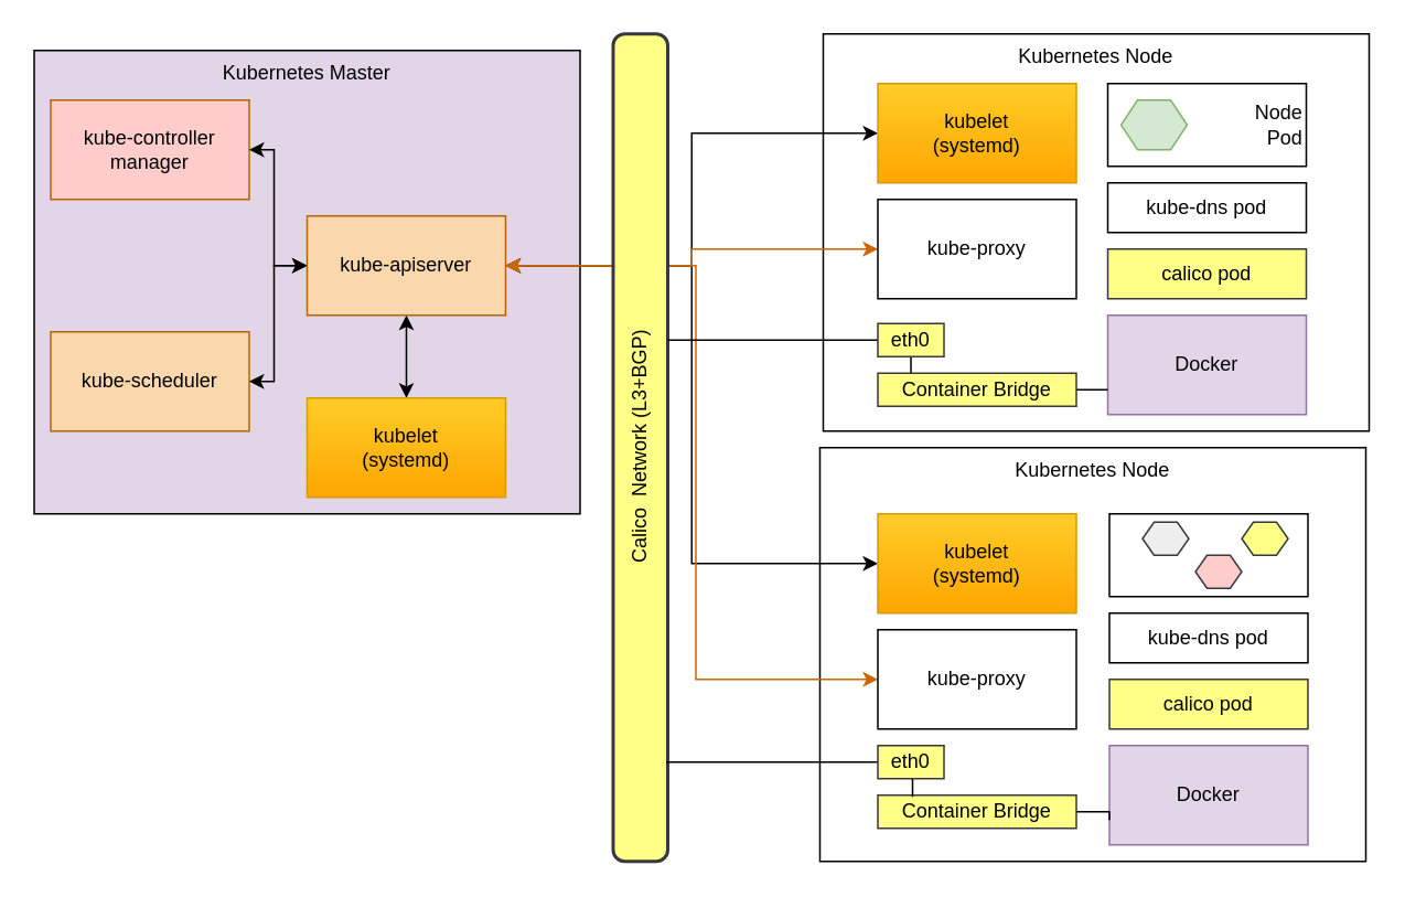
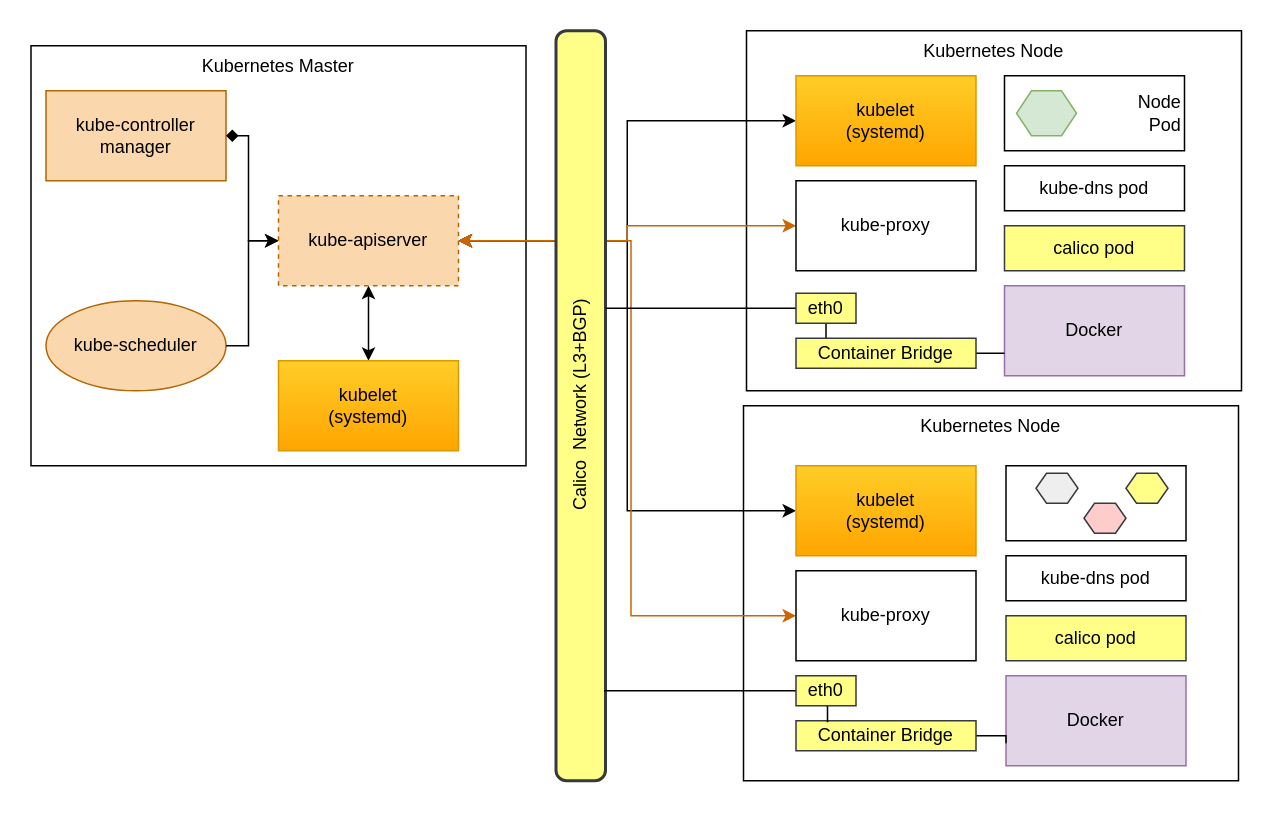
  <mxCell id="0" />
  <mxCell id="1" parent="0" />
- <mxCell id="2" value="Kubernetes Master" style="rounded=0;whiteSpace=wrap;html=1;verticalAlign=top;fillColor=#e1d5e7;" vertex="1" parent="1"><mxGeometry x="20" y="30" width="330" height="280" as="geometry" /></mxCell>
+ <mxCell id="2" value="Kubernetes Master" style="rounded=0;whiteSpace=wrap;html=1;verticalAlign=top;" vertex="1" parent="1"><mxGeometry x="20" y="30" width="330" height="280" as="geometry" /></mxCell>
  <mxCell id="3" value="Kubernetes Node" style="rounded=0;whiteSpace=wrap;html=1;verticalAlign=top;" vertex="1" parent="1"><mxGeometry x="495" y="270" width="330" height="250" as="geometry" /></mxCell>
  <mxCell id="4" value="Kubernetes Node" style="rounded=0;whiteSpace=wrap;html=1;verticalAlign=top;" vertex="1" parent="1"><mxGeometry x="497" y="20" width="330" height="240" as="geometry" /></mxCell>
- <mxCell id="5" value="kube-scheduler" style="rounded=0;whiteSpace=wrap;html=1;fillColor=#fad7ac;strokeColor=#b46504;" vertex="1" parent="1"><mxGeometry x="30" y="200" width="120" height="60" as="geometry" /></mxCell>
- <mxCell id="6" value="&lt;div&gt;kube-controller&lt;/div&gt;&lt;div&gt;manager&lt;br&gt;&lt;/div&gt;" style="rounded=0;whiteSpace=wrap;html=1;fillColor=#ffcccc;strokeColor=#b46504;" vertex="1" parent="1"><mxGeometry x="30" y="60" width="120" height="60" as="geometry" /></mxCell>
+ <mxCell id="5" value="kube-scheduler" style="ellipse;whiteSpace=wrap;html=1;fillColor=#fad7ac;strokeColor=#b46504;" vertex="1" parent="1"><mxGeometry x="30" y="200" width="120" height="60" as="geometry" /></mxCell>
+ <mxCell id="6" value="&lt;div&gt;kube-controller&lt;/div&gt;&lt;div&gt;manager&lt;br&gt;&lt;/div&gt;" style="rounded=0;whiteSpace=wrap;html=1;fillColor=#fad7ac;strokeColor=#b46504;" vertex="1" parent="1"><mxGeometry x="30" y="60" width="120" height="60" as="geometry" /></mxCell>
  <mxCell id="7" style="edgeStyle=orthogonalEdgeStyle;rounded=0;orthogonalLoop=1;jettySize=auto;html=1;exitX=1;exitY=0.5;exitDx=0;exitDy=0;entryX=0;entryY=0.5;entryDx=0;entryDy=0;startArrow=classic;startFill=1;" edge="1" parent="1" source="13" target="16"><mxGeometry relative="1" as="geometry" /></mxCell>
  <mxCell id="8" style="edgeStyle=orthogonalEdgeStyle;rounded=0;orthogonalLoop=1;jettySize=auto;html=1;exitX=1;exitY=0.5;exitDx=0;exitDy=0;entryX=0;entryY=0.5;entryDx=0;entryDy=0;startArrow=classic;startFill=1;" edge="1" parent="1" source="13" target="18"><mxGeometry relative="1" as="geometry" /></mxCell>
  <mxCell id="9" style="edgeStyle=orthogonalEdgeStyle;rounded=0;orthogonalLoop=1;jettySize=auto;html=1;exitX=1;exitY=0.5;exitDx=0;exitDy=0;entryX=0;entryY=0.5;entryDx=0;entryDy=0;startArrow=classic;startFill=1;strokeColor=#CC6600;" edge="1" parent="1" source="13" target="19"><mxGeometry relative="1" as="geometry"><Array as="points"><mxPoint x="420" y="160" /><mxPoint x="420" y="410" /></Array></mxGeometry></mxCell>
- <mxCell id="10" style="edgeStyle=orthogonalEdgeStyle;rounded=0;orthogonalLoop=1;jettySize=auto;html=1;exitX=0;exitY=0.5;exitDx=0;exitDy=0;entryX=1;entryY=0.5;entryDx=0;entryDy=0;startArrow=classic;startFill=1;strokeColor=#000000;" edge="1" parent="1" source="13" target="6"><mxGeometry relative="1" as="geometry"><Array as="points"><mxPoint x="165" y="160" /><mxPoint x="165" y="90" /></Array></mxGeometry></mxCell>
- <mxCell id="11" style="edgeStyle=orthogonalEdgeStyle;rounded=0;orthogonalLoop=1;jettySize=auto;html=1;exitX=0;exitY=0.5;exitDx=0;exitDy=0;entryX=1;entryY=0.5;entryDx=0;entryDy=0;startArrow=classic;startFill=1;strokeColor=#000000;" edge="1" parent="1" source="13" target="5"><mxGeometry relative="1" as="geometry"><Array as="points"><mxPoint x="165" y="160" /><mxPoint x="165" y="230" /></Array></mxGeometry></mxCell>
+ <mxCell id="10" style="edgeStyle=orthogonalEdgeStyle;rounded=0;orthogonalLoop=1;jettySize=auto;html=1;exitX=0;exitY=0.5;exitDx=0;exitDy=0;entryX=1;entryY=0.5;entryDx=0;entryDy=0;startArrow=classic;startFill=1;strokeColor=#000000;endArrow=diamond;" edge="1" parent="1" source="13" target="6"><mxGeometry relative="1" as="geometry"><Array as="points"><mxPoint x="165" y="160" /><mxPoint x="165" y="90" /></Array></mxGeometry></mxCell>
+ <mxCell id="11" style="edgeStyle=orthogonalEdgeStyle;rounded=0;orthogonalLoop=1;jettySize=auto;html=1;exitX=0;exitY=0.5;exitDx=0;exitDy=0;entryX=1;entryY=0.5;entryDx=0;entryDy=0;startArrow=classic;startFill=1;strokeColor=#000000;endArrow=none;" edge="1" parent="1" source="13" target="5"><mxGeometry relative="1" as="geometry"><Array as="points"><mxPoint x="165" y="160" /><mxPoint x="165" y="230" /></Array></mxGeometry></mxCell>
  <mxCell id="12" style="edgeStyle=orthogonalEdgeStyle;rounded=0;orthogonalLoop=1;jettySize=auto;html=1;exitX=0.5;exitY=1;exitDx=0;exitDy=0;entryX=0.5;entryY=0;entryDx=0;entryDy=0;startArrow=classic;startFill=1;strokeColor=#000000;" edge="1" parent="1" source="13" target="21"><mxGeometry relative="1" as="geometry" /></mxCell>
- <mxCell id="13" value="kube-apiserver" style="rounded=0;whiteSpace=wrap;html=1;fillColor=#fad7ac;strokeColor=#b46504;" vertex="1" parent="1"><mxGeometry x="185" y="130" width="120" height="60" as="geometry" /></mxCell>
+ <mxCell id="13" value="kube-apiserver" style="rounded=0;whiteSpace=wrap;html=1;fillColor=#fad7ac;strokeColor=#b46504;dashed=1;" vertex="1" parent="1"><mxGeometry x="185" y="130" width="120" height="60" as="geometry" /></mxCell>
  <mxCell id="14" style="edgeStyle=orthogonalEdgeStyle;rounded=0;orthogonalLoop=1;jettySize=auto;html=1;exitX=0;exitY=0.5;exitDx=0;exitDy=0;entryX=1;entryY=0.5;entryDx=0;entryDy=0;startArrow=classic;startFill=1;strokeColor=#CC6600;" edge="1" parent="1" source="15" target="13"><mxGeometry relative="1" as="geometry" /></mxCell>
  <mxCell id="15" value="kube-proxy" style="rounded=0;whiteSpace=wrap;html=1;" vertex="1" parent="1"><mxGeometry x="530" y="120" width="120" height="60" as="geometry" /></mxCell>
  <mxCell id="16" value="&lt;div&gt;kubelet&lt;/div&gt;&lt;div&gt;(systemd)&lt;br&gt;&lt;/div&gt;" style="rounded=0;whiteSpace=wrap;html=1;fillColor=#ffcd28;strokeColor=#d79b00;gradientColor=#ffa500;" vertex="1" parent="1"><mxGeometry x="530" y="50" width="120" height="60" as="geometry" /></mxCell>
  <mxCell id="17" value="Docker" style="rounded=0;whiteSpace=wrap;html=1;fillColor=#e1d5e7;strokeColor=#9673a6;" vertex="1" parent="1"><mxGeometry x="669" y="190" width="120" height="60" as="geometry" /></mxCell>
  <mxCell id="18" value="&lt;div&gt;kubelet&lt;/div&gt;&lt;div&gt;(systemd)&lt;br&gt;&lt;/div&gt;" style="rounded=0;whiteSpace=wrap;html=1;fillColor=#ffcd28;strokeColor=#d79b00;gradientColor=#ffa500;" vertex="1" parent="1"><mxGeometry x="530" y="310" width="120" height="60" as="geometry" /></mxCell>
  <mxCell id="19" value="kube-proxy" style="rounded=0;whiteSpace=wrap;html=1;" vertex="1" parent="1"><mxGeometry x="530" y="380" width="120" height="60" as="geometry" /></mxCell>
  <mxCell id="20" value="Docker" style="rounded=0;whiteSpace=wrap;html=1;fillColor=#e1d5e7;strokeColor=#9673a6;" vertex="1" parent="1"><mxGeometry x="670" y="450" width="120" height="60" as="geometry" /></mxCell>
  <mxCell id="21" value="&lt;div&gt;kubelet&lt;/div&gt;&lt;div&gt;(systemd)&lt;br&gt;&lt;/div&gt;" style="rounded=0;whiteSpace=wrap;html=1;fillColor=#ffcd28;strokeColor=#d79b00;gradientColor=#ffa500;" vertex="1" parent="1"><mxGeometry x="185" y="240" width="120" height="60" as="geometry" /></mxCell>
  <mxCell id="22" value="kube-dns pod" style="rounded=0;whiteSpace=wrap;html=1;" vertex="1" parent="1"><mxGeometry x="669" y="110" width="120" height="30" as="geometry" /></mxCell>
  <mxCell id="23" value="calico pod" style="rounded=0;whiteSpace=wrap;html=1;fillColor=#ffff88;strokeColor=#36393d;" vertex="1" parent="1"><mxGeometry x="669" y="150" width="120" height="30" as="geometry" /></mxCell>
  <mxCell id="24" value="calico pod" style="rounded=0;whiteSpace=wrap;html=1;fillColor=#ffff88;strokeColor=#36393d;" vertex="1" parent="1"><mxGeometry x="670" y="410" width="120" height="30" as="geometry" /></mxCell>
  <mxCell id="25" value="kube-dns pod" style="rounded=0;whiteSpace=wrap;html=1;" vertex="1" parent="1"><mxGeometry x="670" y="370" width="120" height="30" as="geometry" /></mxCell>
  <mxCell id="26" value="Calico&amp;nbsp; Network (L3+BGP)" style="rounded=1;whiteSpace=wrap;html=1;absoluteArcSize=1;arcSize=14;strokeWidth=2;horizontal=0;fillColor=#ffff88;strokeColor=#36393d;" vertex="1" parent="1"><mxGeometry x="370" y="20" width="33" height="500" as="geometry" /></mxCell>
  <mxCell id="27" value="" style="rounded=0;whiteSpace=wrap;html=1;" vertex="1" parent="1"><mxGeometry x="670" y="310" width="120" height="50" as="geometry" /></mxCell>
  <mxCell id="28" value="&lt;div&gt;Node&lt;/div&gt;&lt;div&gt;Pod&lt;br&gt;&lt;/div&gt;" style="rounded=0;whiteSpace=wrap;html=1;verticalAlign=middle;align=right;" vertex="1" parent="1"><mxGeometry x="669" y="50" width="120" height="50" as="geometry" /></mxCell>
  <mxCell id="29" value="" style="shape=hexagon;perimeter=hexagonPerimeter2;whiteSpace=wrap;html=1;size=0.25;fillColor=#d5e8d4;strokeColor=#82b366;" vertex="1" parent="1"><mxGeometry x="677" y="60" width="40" height="30" as="geometry" /></mxCell>
  <mxCell id="30" style="edgeStyle=orthogonalEdgeStyle;rounded=0;orthogonalLoop=1;jettySize=auto;html=1;exitX=0.5;exitY=1;exitDx=0;exitDy=0;startArrow=classic;startFill=1;strokeColor=#000000;" edge="1" parent="1"><mxGeometry relative="1" as="geometry"><mxPoint x="730" y="355" as="sourcePoint" /><mxPoint x="730" y="355" as="targetPoint" /></mxGeometry></mxCell>
  <mxCell id="31" value="" style="shape=hexagon;perimeter=hexagonPerimeter2;whiteSpace=wrap;html=1;size=0.25;fillColor=#ffff88;strokeColor=#36393d;" vertex="1" parent="1"><mxGeometry x="750" y="315" width="28" height="20" as="geometry" /></mxCell>
  <mxCell id="32" value="" style="shape=hexagon;perimeter=hexagonPerimeter2;whiteSpace=wrap;html=1;size=0.25;fillColor=#eeeeee;strokeColor=#36393d;" vertex="1" parent="1"><mxGeometry x="690" y="315" width="28" height="20" as="geometry" /></mxCell>
  <mxCell id="33" value="" style="shape=hexagon;perimeter=hexagonPerimeter2;whiteSpace=wrap;html=1;size=0.25;fillColor=#ffcccc;strokeColor=#36393d;" vertex="1" parent="1"><mxGeometry x="722" y="335" width="28" height="20" as="geometry" /></mxCell>
  <mxCell id="34" style="edgeStyle=orthogonalEdgeStyle;rounded=0;orthogonalLoop=1;jettySize=auto;html=1;exitX=1;exitY=0.5;exitDx=0;exitDy=0;entryX=0;entryY=0.75;entryDx=0;entryDy=0;startArrow=none;startFill=0;strokeColor=#000000;endArrow=none;endFill=0;" edge="1" parent="1" source="35" target="20"><mxGeometry relative="1" as="geometry" /></mxCell>
  <mxCell id="35" value="Container Bridge" style="rounded=0;whiteSpace=wrap;html=1;align=center;fillColor=#ffff88;strokeColor=#36393d;" vertex="1" parent="1"><mxGeometry x="530" y="480" width="120" height="20" as="geometry" /></mxCell>
  <mxCell id="36" style="edgeStyle=orthogonalEdgeStyle;rounded=0;orthogonalLoop=1;jettySize=auto;html=1;exitX=0.5;exitY=1;exitDx=0;exitDy=0;entryX=0.175;entryY=0.05;entryDx=0;entryDy=0;entryPerimeter=0;startArrow=none;startFill=0;endArrow=none;endFill=0;strokeColor=#000000;" edge="1" parent="1" source="38" target="35"><mxGeometry relative="1" as="geometry" /></mxCell>
  <mxCell id="37" style="edgeStyle=orthogonalEdgeStyle;rounded=0;orthogonalLoop=1;jettySize=auto;html=1;exitX=0;exitY=0.5;exitDx=0;exitDy=0;entryX=0.97;entryY=0.88;entryDx=0;entryDy=0;entryPerimeter=0;startArrow=none;startFill=0;endArrow=none;endFill=0;strokeColor=#000000;" edge="1" parent="1" source="38" target="26"><mxGeometry relative="1" as="geometry" /></mxCell>
  <mxCell id="38" value="eth0" style="rounded=0;whiteSpace=wrap;html=1;align=center;fillColor=#ffff88;strokeColor=#36393d;" vertex="1" parent="1"><mxGeometry x="530" y="450" width="40" height="20" as="geometry" /></mxCell>
  <mxCell id="39" style="edgeStyle=orthogonalEdgeStyle;rounded=0;orthogonalLoop=1;jettySize=auto;html=1;exitX=0.5;exitY=1;exitDx=0;exitDy=0;startArrow=none;startFill=0;endArrow=none;endFill=0;strokeColor=#000000;" edge="1" parent="1" source="41" target="43"><mxGeometry relative="1" as="geometry" /></mxCell>
  <mxCell id="40" style="edgeStyle=orthogonalEdgeStyle;rounded=0;orthogonalLoop=1;jettySize=auto;html=1;exitX=0;exitY=0.5;exitDx=0;exitDy=0;entryX=1;entryY=0.37;entryDx=0;entryDy=0;entryPerimeter=0;startArrow=none;startFill=0;endArrow=none;endFill=0;strokeColor=#000000;" edge="1" parent="1" source="41" target="26"><mxGeometry relative="1" as="geometry" /></mxCell>
  <mxCell id="41" value="eth0" style="rounded=0;whiteSpace=wrap;html=1;align=center;fillColor=#ffff88;strokeColor=#36393d;" vertex="1" parent="1"><mxGeometry x="530" y="195" width="40" height="20" as="geometry" /></mxCell>
  <mxCell id="42" style="edgeStyle=orthogonalEdgeStyle;rounded=0;orthogonalLoop=1;jettySize=auto;html=1;exitX=1;exitY=0.5;exitDx=0;exitDy=0;entryX=0;entryY=0.75;entryDx=0;entryDy=0;startArrow=none;startFill=0;endArrow=none;endFill=0;strokeColor=#000000;" edge="1" parent="1" source="43" target="17"><mxGeometry relative="1" as="geometry" /></mxCell>
  <mxCell id="43" value="Container Bridge" style="rounded=0;whiteSpace=wrap;html=1;align=center;fillColor=#ffff88;strokeColor=#36393d;" vertex="1" parent="1"><mxGeometry x="530" y="225" width="120" height="20" as="geometry" /></mxCell>
